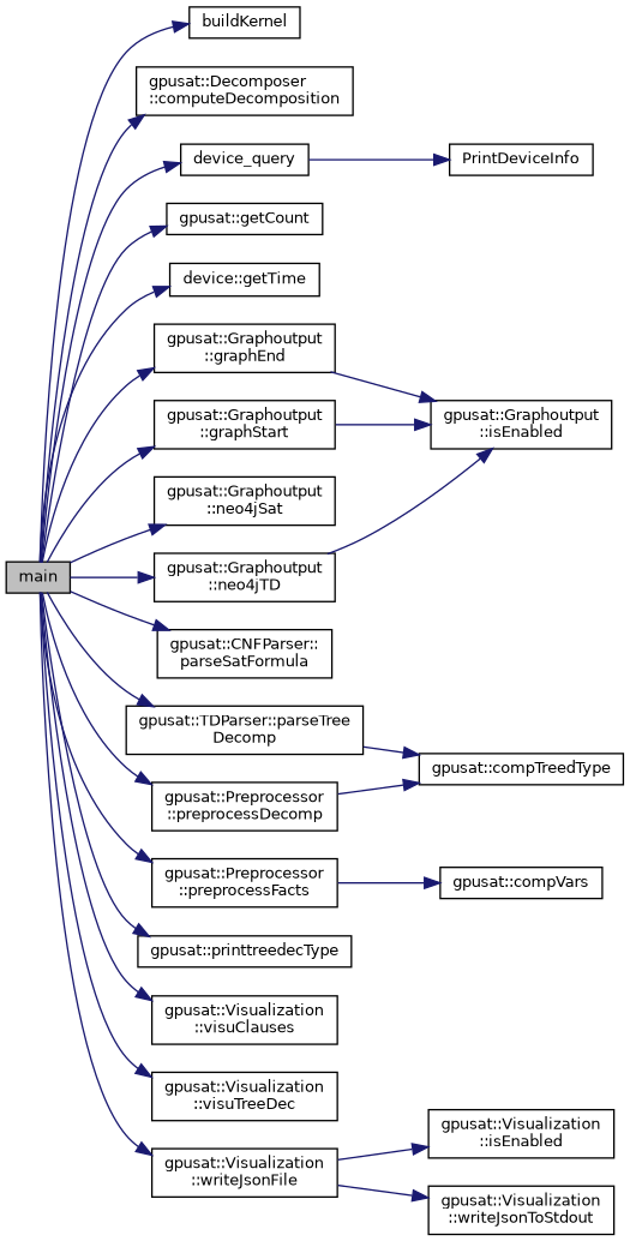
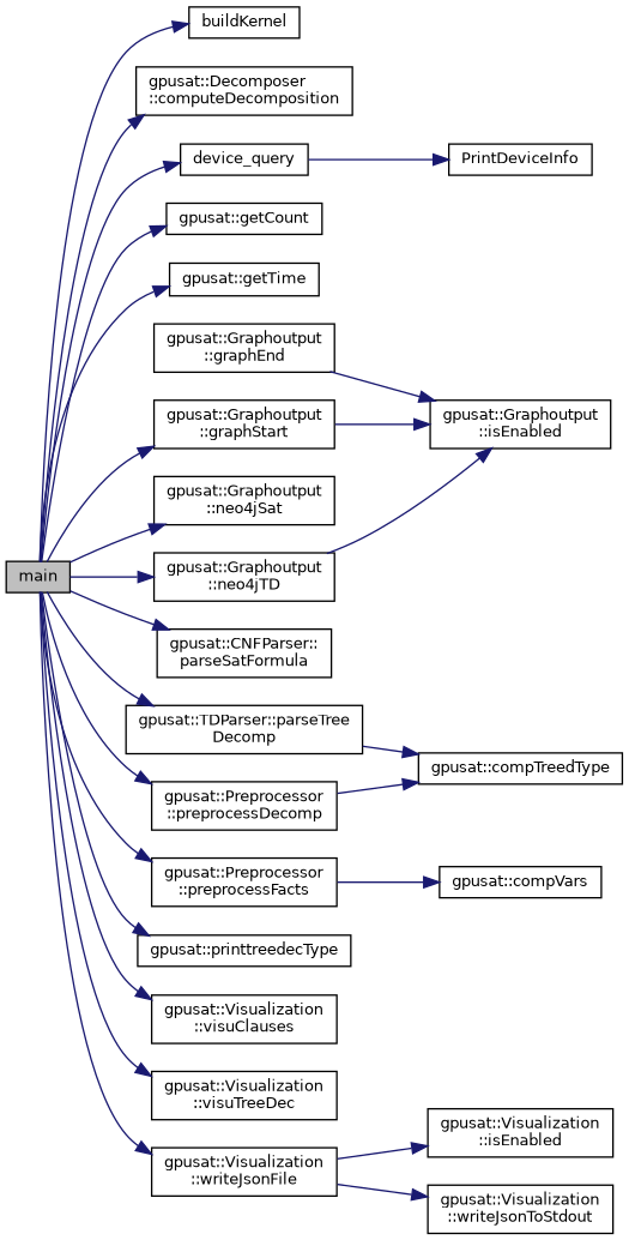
  digraph {
    rankdir=LR
    node [color=black fillcolor=white fontname=Helvetica fontsize=10 shape=record style=filled]
    edge [color=midnightblue fontname=Helvetica fontsize=10 labelfontname=Helvetica labelfontsize=10 style=solid]
    n1 [fillcolor=grey75 fontcolor=black height=0.2 label=main width=0.4]
    n2 [height=0.2 label=buildKernel width=0.4]
    n3 [height=0.2 label="gpusat::Decomposer\l::computeDecomposition" width=0.4]
    n4 [height=0.2 label=device_query width=0.4]
    n5 [height=0.2 label="gpusat::getCount" width=0.4]
-   n6 [height=0.2 label="device::getTime" width=0.4]
+   n6 [height=0.2 label="gpusat::getTime" width=0.4]
    n7 [height=0.2 label="gpusat::Graphoutput\l::graphEnd" width=0.4]
    n8 [height=0.2 label="gpusat::Graphoutput\l::graphStart" width=0.4]
    n9 [height=0.2 label="gpusat::Graphoutput\l::neo4jSat" width=0.4]
    n10 [height=0.2 label="gpusat::Graphoutput\l::neo4jTD" width=0.4]
    n11 [height=0.2 label="gpusat::CNFParser::\lparseSatFormula" width=0.4]
    n12 [height=0.2 label="gpusat::TDParser::parseTree\lDecomp" width=0.4]
    n13 [height=0.2 label="gpusat::Preprocessor\l::preprocessDecomp" width=0.4]
    n14 [height=0.2 label="gpusat::Preprocessor\l::preprocessFacts" width=0.4]
    n15 [height=0.2 label="gpusat::printtreedecType" width=0.4]
    n16 [height=0.2 label="gpusat::Visualization\l::visuClauses" width=0.4]
    n17 [height=0.2 label="gpusat::Visualization\l::visuTreeDec" width=0.4]
    n18 [height=0.2 label="gpusat::Visualization\l::writeJsonFile" width=0.4]
    n19 [height=0.2 label=PrintDeviceInfo width=0.4]
    n20 [height=0.2 label="gpusat::Graphoutput\l::isEnabled" width=0.4]
    n21 [height=0.2 label="gpusat::compTreedType" width=0.4]
    n22 [height=0.2 label="gpusat::compVars" width=0.4]
    n23 [height=0.2 label="gpusat::Visualization\l::isEnabled" width=0.4]
    n24 [height=0.2 label="gpusat::Visualization\l::writeJsonToStdout" width=0.4]
    n1 -> n2
    n1 -> n3
    n1 -> n4
    n1 -> n5
    n1 -> n6
-   n1 -> n7
    n1 -> n8
    n1 -> n9
    n1 -> n10
    n1 -> n11
    n1 -> n12
    n1 -> n13
    n1 -> n14
    n1 -> n15
    n1 -> n16
    n1 -> n17
    n1 -> n18
    n4 -> n19
    n7 -> n20
    n8 -> n20
    n10 -> n20
    n12 -> n21
    n13 -> n21
    n14 -> n22
    n18 -> n23
    n18 -> n24
  }
